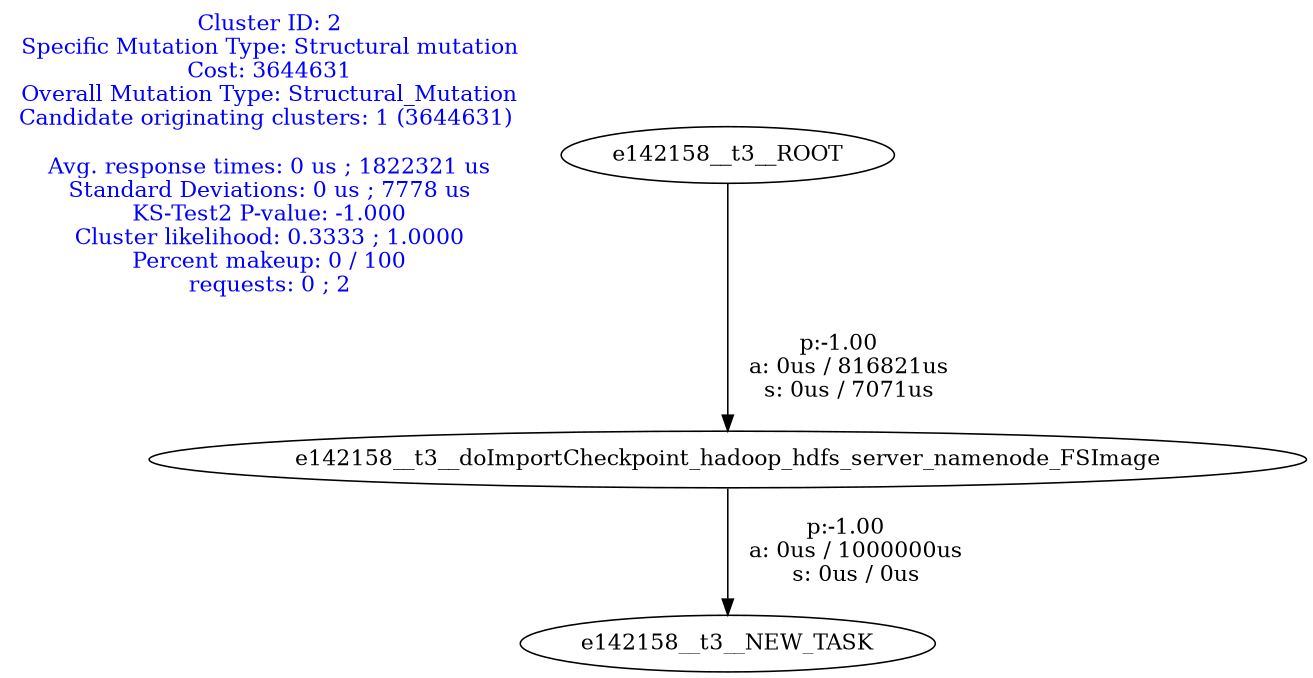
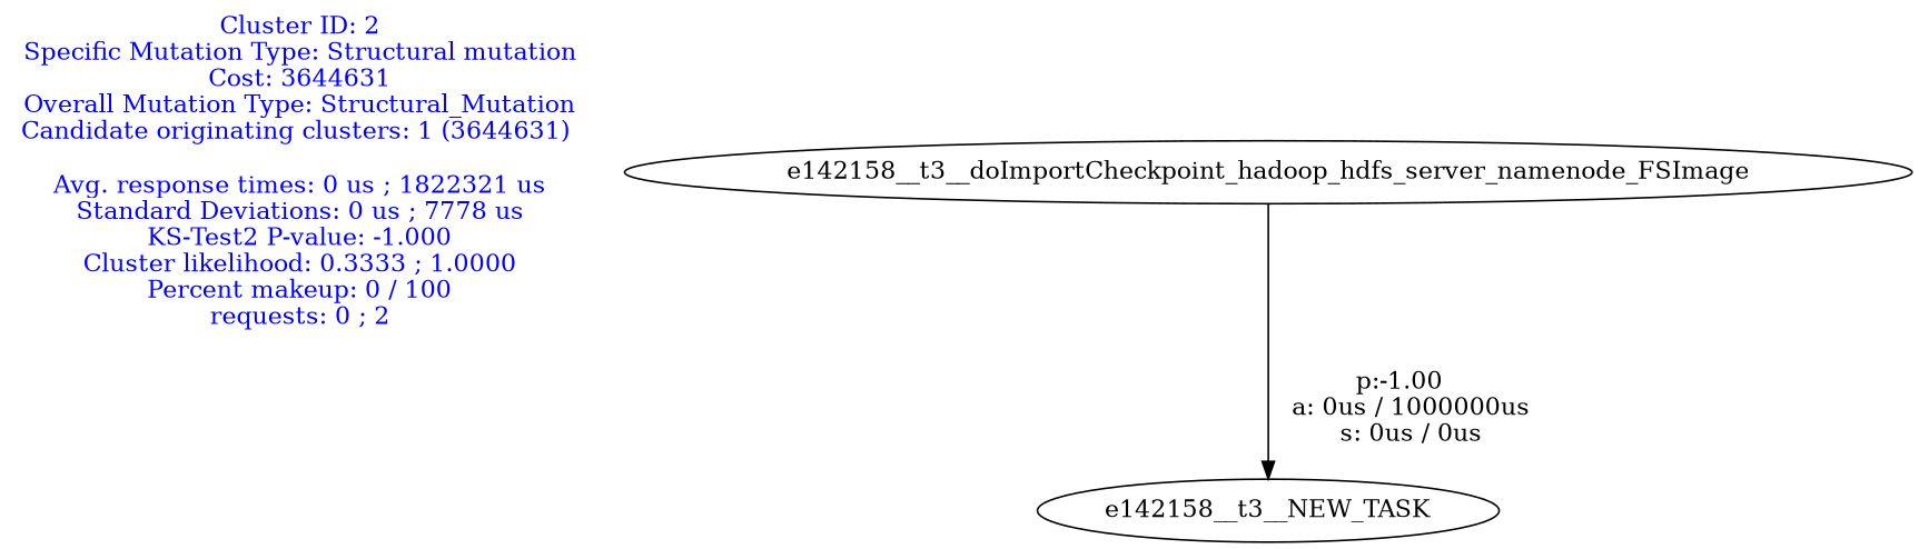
  digraph {
    edge [color=black]
    n1 [fontcolor=blue label="Cluster ID: 2\nSpecific Mutation Type: Structural mutation\nCost: 3644631\nOverall Mutation Type: Structural_Mutation\nCandidate originating clusters: 1 (3644631) \n\nAvg. response times: 0 us ; 1822321 us\nStandard Deviations: 0 us ; 7778 us\nKS-Test2 P-value: -1.000\nCluster likelihood: 0.3333 ; 1.0000\nPercent makeup: 0 / 100\nrequests: 0 ; 2" shape=plaintext]
-   n2 [label="e142158__t3__ROOT\n"]
    n3 [label="e142158__t3__doImportCheckpoint_hadoop_hdfs_server_namenode_FSImage\n"]
    n4 [label="e142158__t3__NEW_TASK\n"]
-   n2 -> n3 [label="p:-1.00\n   a: 0us / 816821us\n   s: 0us / 7071us"]
    n3 -> n4 [label="p:-1.00\n   a: 0us / 1000000us\n   s: 0us / 0us"]
  }
